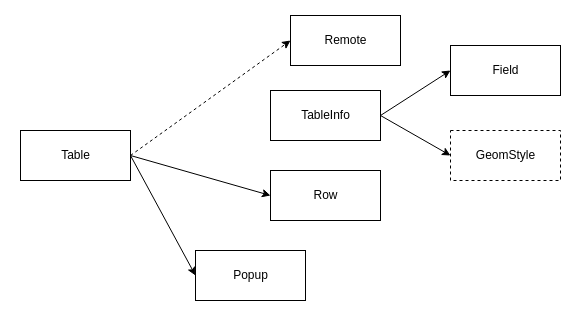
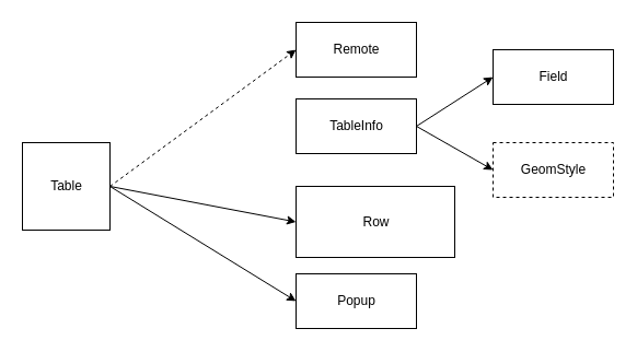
  <mxCell id="0" />
  <mxCell id="1" parent="0" />
  <mxCell id="2" style="rounded=0;orthogonalLoop=1;jettySize=auto;html=1;exitX=1;exitY=0.5;exitDx=0;exitDy=0;entryX=0;entryY=0.5;entryDx=0;entryDy=0;dashed=1;" edge="1" parent="1" source="3" target="4"><mxGeometry relative="1" as="geometry" /></mxCell>
- <mxCell id="3" value="Table" style="html=1;" vertex="1" parent="1"><mxGeometry x="20" y="130" width="110" height="50" as="geometry" /></mxCell>
- <mxCell id="4" value="Remote" style="html=1;" vertex="1" parent="1"><mxGeometry x="290" y="15" width="110" height="50" as="geometry" /></mxCell>
+ <mxCell id="3" value="Table" style="html=1;" vertex="1" parent="1"><mxGeometry x="20" y="130" width="80" height="80" as="geometry" /></mxCell>
+ <mxCell id="4" value="Remote" style="html=1;" vertex="1" parent="1"><mxGeometry x="270" y="20" width="110" height="50" as="geometry" /></mxCell>
  <mxCell id="5" value="TableInfo" style="html=1;" vertex="1" parent="1"><mxGeometry x="270" y="90" width="110" height="50" as="geometry" /></mxCell>
  <mxCell id="6" style="edgeStyle=none;rounded=0;orthogonalLoop=1;jettySize=auto;html=1;exitX=0;exitY=0.5;exitDx=0;exitDy=0;entryX=1;entryY=0.5;entryDx=0;entryDy=0;startArrow=classic;startFill=1;endArrow=none;endFill=0;" edge="1" parent="1" source="7" target="3"><mxGeometry relative="1" as="geometry" /></mxCell>
- <mxCell id="7" value="Row" style="html=1;" vertex="1" parent="1"><mxGeometry x="270" y="170" width="110" height="50" as="geometry" /></mxCell>
+ <mxCell id="7" value="Row" style="html=1;" vertex="1" parent="1"><mxGeometry x="270" y="170" width="145" height="65" as="geometry" /></mxCell>
  <mxCell id="8" style="edgeStyle=none;rounded=0;orthogonalLoop=1;jettySize=auto;html=1;exitX=0;exitY=0.5;exitDx=0;exitDy=0;entryX=1;entryY=0.5;entryDx=0;entryDy=0;startArrow=classic;startFill=1;endArrow=none;endFill=0;" edge="1" parent="1" source="9" target="5"><mxGeometry relative="1" as="geometry" /></mxCell>
  <mxCell id="9" value="Field" style="html=1;" vertex="1" parent="1"><mxGeometry x="450" y="45" width="110" height="50" as="geometry" /></mxCell>
  <mxCell id="10" style="edgeStyle=none;rounded=0;orthogonalLoop=1;jettySize=auto;html=1;exitX=0;exitY=0.5;exitDx=0;exitDy=0;entryX=1;entryY=0.5;entryDx=0;entryDy=0;startArrow=classic;startFill=1;endArrow=none;endFill=0;" edge="1" parent="1" source="11" target="3"><mxGeometry relative="1" as="geometry" /></mxCell>
- <mxCell id="11" value="Popup" style="html=1;" vertex="1" parent="1"><mxGeometry x="195" y="250" width="110" height="50" as="geometry" /></mxCell>
+ <mxCell id="11" value="Popup" style="html=1;" vertex="1" parent="1"><mxGeometry x="270" y="250" width="110" height="50" as="geometry" /></mxCell>
  <mxCell id="12" style="edgeStyle=none;rounded=0;orthogonalLoop=1;jettySize=auto;html=1;exitX=0;exitY=0.5;exitDx=0;exitDy=0;entryX=1;entryY=0.5;entryDx=0;entryDy=0;startArrow=classic;startFill=1;endArrow=none;endFill=0;" edge="1" parent="1" source="13" target="5"><mxGeometry relative="1" as="geometry" /></mxCell>
  <mxCell id="13" value="GeomStyle" style="html=1;dashed=1;" vertex="1" parent="1"><mxGeometry x="450" y="130" width="110" height="50" as="geometry" /></mxCell>
